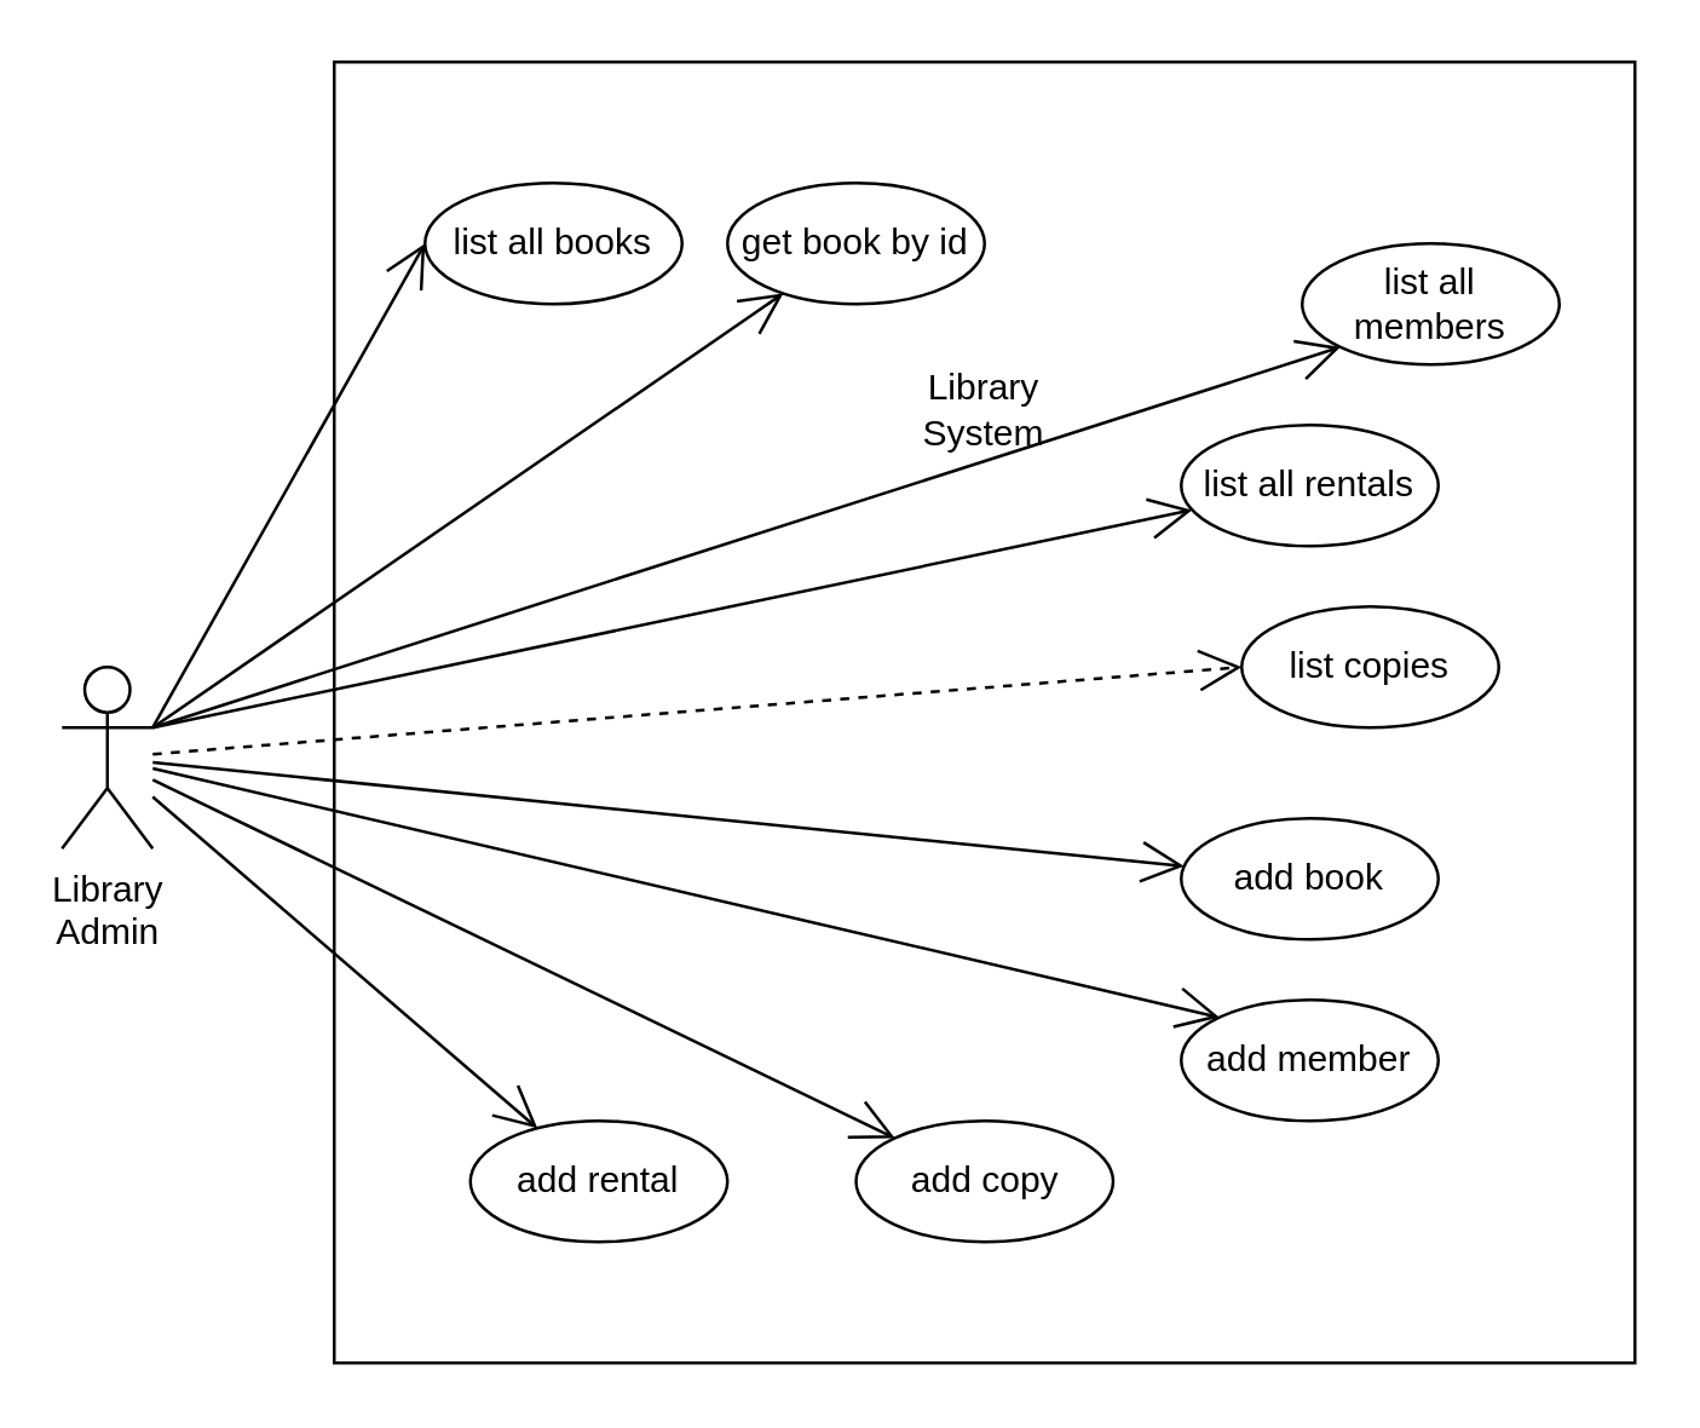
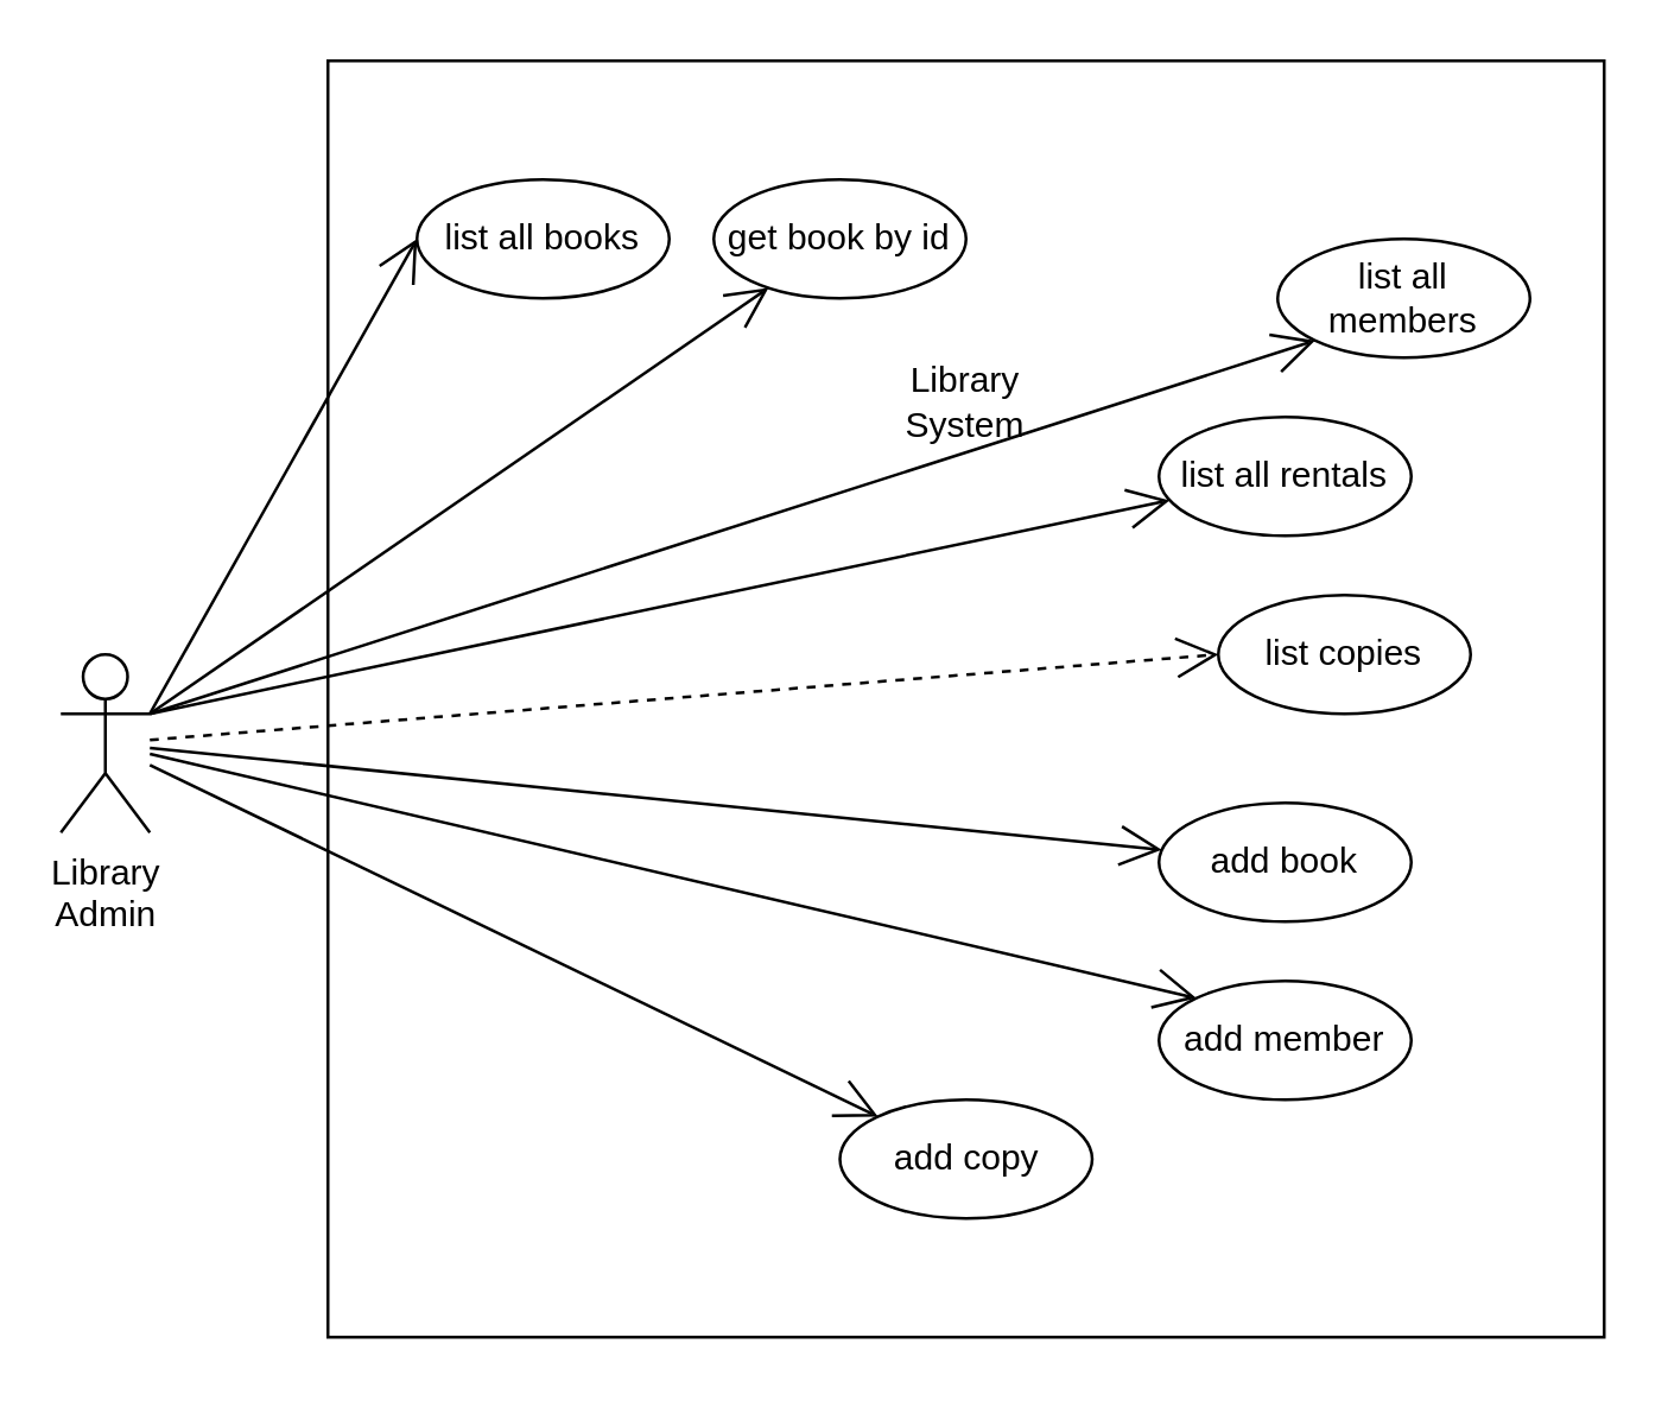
  <mxCell id="0" />
  <mxCell id="1" parent="0" />
  <mxCell id="2" value="Library&lt;br&gt;Admin" style="shape=umlActor;verticalLabelPosition=bottom;verticalAlign=top;html=1;outlineConnect=0;" vertex="1" parent="1"><mxGeometry x="20" y="220" width="30" height="60" as="geometry" /></mxCell>
  <mxCell id="3" value="" style="whiteSpace=wrap;html=1;aspect=fixed;align=top;" vertex="1" parent="1"><mxGeometry x="110" y="20" width="430" height="430" as="geometry" /></mxCell>
  <mxCell id="4" value="Library System" style="text;html=1;align=center;verticalAlign=middle;whiteSpace=wrap;rounded=0;" vertex="1" parent="1"><mxGeometry x="295" y="120" width="60" height="30" as="geometry" /></mxCell>
  <mxCell id="5" value="list all books" style="ellipse;whiteSpace=wrap;html=1;" vertex="1" parent="1"><mxGeometry x="140" y="60" width="85" height="40" as="geometry" /></mxCell>
  <mxCell id="6" value="" style="endArrow=open;endFill=1;endSize=12;html=1;rounded=0;entryX=0;entryY=0.5;entryDx=0;entryDy=0;exitX=1;exitY=0.333;exitDx=0;exitDy=0;exitPerimeter=0;" edge="1" parent="1" source="2" target="5"><mxGeometry width="160" relative="1" as="geometry"><mxPoint x="170" y="170" as="sourcePoint" /><mxPoint x="330" y="170" as="targetPoint" /></mxGeometry></mxCell>
  <mxCell id="7" value="get book by id" style="ellipse;whiteSpace=wrap;html=1;" vertex="1" parent="1"><mxGeometry x="240" y="60" width="85" height="40" as="geometry" /></mxCell>
  <mxCell id="8" value="add book" style="ellipse;whiteSpace=wrap;html=1;" vertex="1" parent="1"><mxGeometry x="390" y="270" width="85" height="40" as="geometry" /></mxCell>
  <mxCell id="9" value="list all members" style="ellipse;whiteSpace=wrap;html=1;" vertex="1" parent="1"><mxGeometry x="430" y="80" width="85" height="40" as="geometry" /></mxCell>
  <mxCell id="10" value="list all rentals" style="ellipse;whiteSpace=wrap;html=1;" vertex="1" parent="1"><mxGeometry x="390" y="140" width="85" height="40" as="geometry" /></mxCell>
  <mxCell id="11" value="list copies" style="ellipse;whiteSpace=wrap;html=1;" vertex="1" parent="1"><mxGeometry x="410" y="200" width="85" height="40" as="geometry" /></mxCell>
  <mxCell id="12" value="add member" style="ellipse;whiteSpace=wrap;html=1;" vertex="1" parent="1"><mxGeometry x="390" y="330" width="85" height="40" as="geometry" /></mxCell>
  <mxCell id="13" value="add copy" style="ellipse;whiteSpace=wrap;html=1;" vertex="1" parent="1"><mxGeometry x="282.5" y="370" width="85" height="40" as="geometry" /></mxCell>
- <mxCell id="14" value="add rental" style="ellipse;whiteSpace=wrap;html=1;" vertex="1" parent="1"><mxGeometry x="155" y="370" width="85" height="40" as="geometry" /></mxCell>
  <mxCell id="15" value="" style="endArrow=open;endFill=1;endSize=12;html=1;rounded=0;" edge="1" parent="1" source="2" target="8"><mxGeometry width="160" relative="1" as="geometry"><mxPoint x="89.9" y="249.971" as="sourcePoint" /><mxPoint x="155" y="249.65" as="targetPoint" /></mxGeometry></mxCell>
  <mxCell id="16" value="" style="endArrow=open;endFill=1;endSize=12;html=1;rounded=0;entryX=0;entryY=0;entryDx=0;entryDy=0;" edge="1" parent="1" source="2" target="12"><mxGeometry width="160" relative="1" as="geometry"><mxPoint x="80" y="310" as="sourcePoint" /><mxPoint x="170" y="150" as="targetPoint" /></mxGeometry></mxCell>
  <mxCell id="17" value="" style="endArrow=open;endFill=1;endSize=12;html=1;rounded=0;" edge="1" parent="1" source="2" target="13"><mxGeometry width="160" relative="1" as="geometry"><mxPoint x="180" y="290" as="sourcePoint" /><mxPoint x="270" y="130" as="targetPoint" /></mxGeometry></mxCell>
- <mxCell id="18" value="" style="endArrow=open;endFill=1;endSize=12;html=1;rounded=0;" edge="1" parent="1" source="2" target="14"><mxGeometry width="160" relative="1" as="geometry"><mxPoint x="90" y="280" as="sourcePoint" /><mxPoint x="180" y="120" as="targetPoint" /></mxGeometry></mxCell>
  <mxCell id="19" value="" style="endArrow=open;endFill=1;endSize=12;html=1;rounded=0;entryX=0;entryY=0.5;entryDx=0;entryDy=0;dashed=1;" edge="1" parent="1" source="2" target="11"><mxGeometry width="160" relative="1" as="geometry"><mxPoint x="60" y="262" as="sourcePoint" /><mxPoint x="401" y="296" as="targetPoint" /></mxGeometry></mxCell>
  <mxCell id="20" value="" style="endArrow=open;endFill=1;endSize=12;html=1;rounded=0;exitX=1;exitY=0.333;exitDx=0;exitDy=0;exitPerimeter=0;" edge="1" parent="1" source="2" target="10"><mxGeometry width="160" relative="1" as="geometry"><mxPoint x="60" y="259" as="sourcePoint" /><mxPoint x="420" y="230" as="targetPoint" /></mxGeometry></mxCell>
  <mxCell id="21" value="" style="endArrow=open;endFill=1;endSize=12;html=1;rounded=0;exitX=1;exitY=0.333;exitDx=0;exitDy=0;exitPerimeter=0;entryX=0;entryY=1;entryDx=0;entryDy=0;" edge="1" parent="1" source="2" target="9"><mxGeometry width="160" relative="1" as="geometry"><mxPoint x="60" y="250" as="sourcePoint" /><mxPoint x="404" y="178" as="targetPoint" /></mxGeometry></mxCell>
  <mxCell id="22" value="" style="endArrow=open;endFill=1;endSize=12;html=1;rounded=0;exitX=1;exitY=0.333;exitDx=0;exitDy=0;exitPerimeter=0;" edge="1" parent="1" source="2" target="7"><mxGeometry width="160" relative="1" as="geometry"><mxPoint x="60" y="250" as="sourcePoint" /><mxPoint x="373" y="114" as="targetPoint" /></mxGeometry></mxCell>
